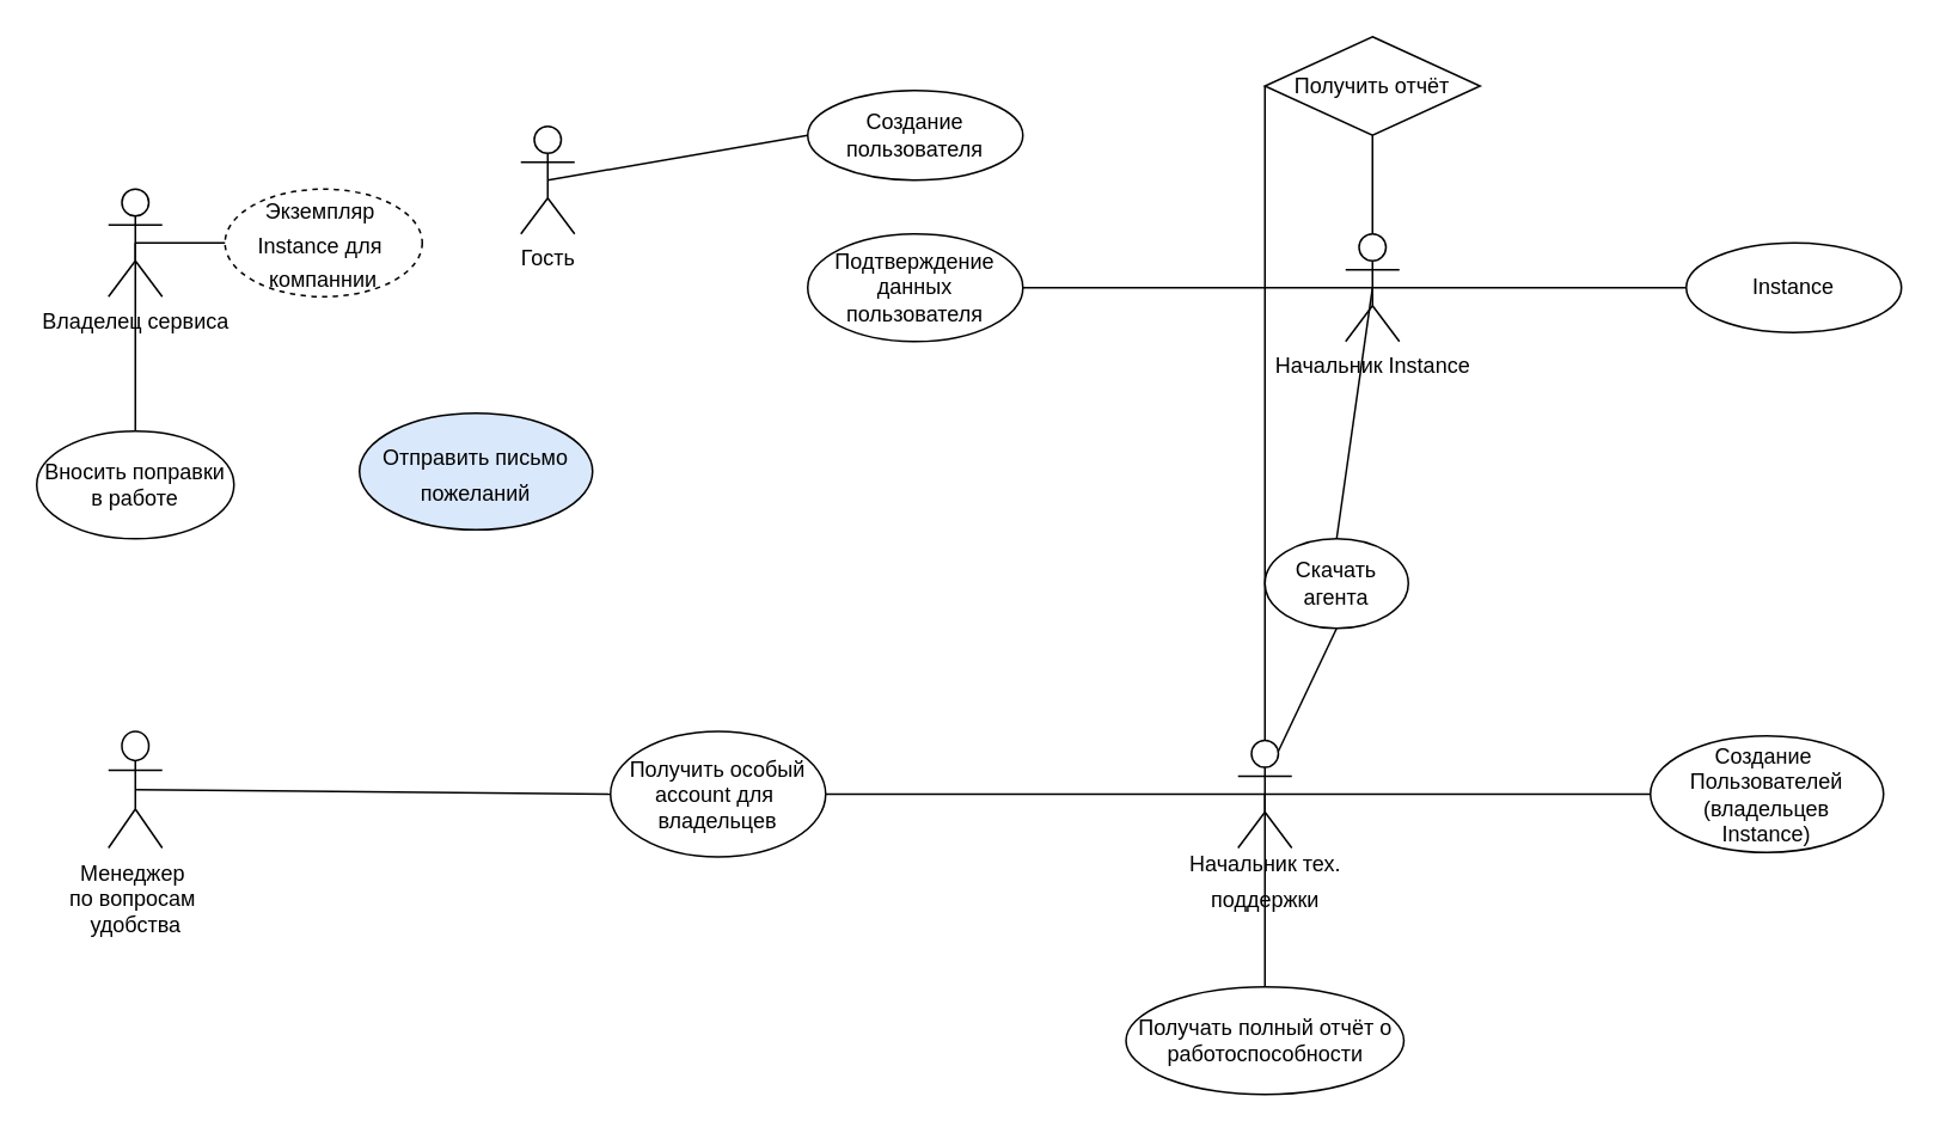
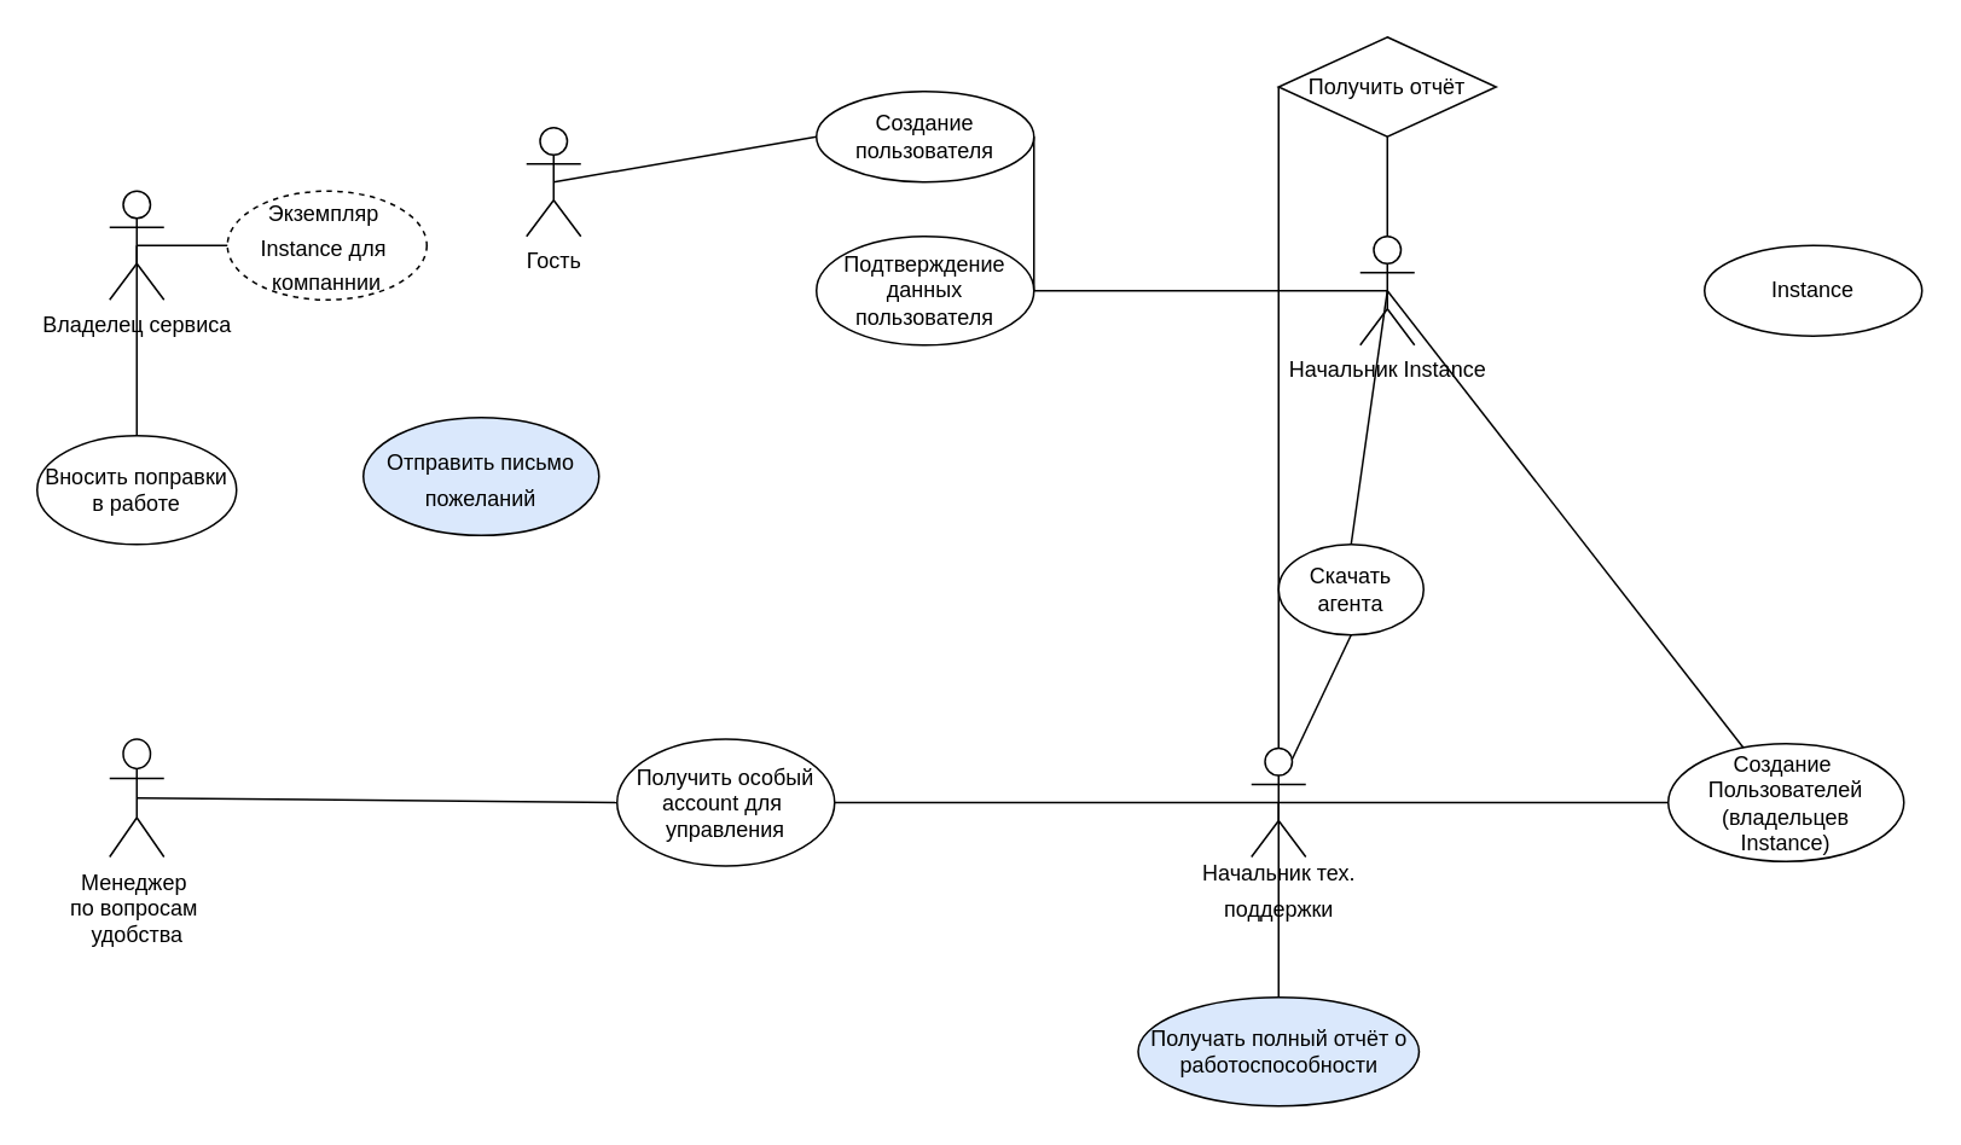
  <mxCell id="0" />
  <mxCell id="1" parent="0" />
  <mxCell id="2" value="Гость&lt;br&gt;" style="shape=umlActor;verticalLabelPosition=bottom;verticalAlign=top;html=1;outlineConnect=0;" parent="1" vertex="1"><mxGeometry x="290" y="70" width="30" height="60" as="geometry" /></mxCell>
  <mxCell id="3" value="Создание пользователя" style="ellipse;whiteSpace=wrap;html=1;" parent="1" vertex="1"><mxGeometry x="450" y="50" width="120" height="50" as="geometry" /></mxCell>
  <mxCell id="4" value="Подтверждение данных пользователя" style="ellipse;whiteSpace=wrap;html=1;" parent="1" vertex="1"><mxGeometry x="450" y="130" width="120" height="60" as="geometry" /></mxCell>
  <mxCell id="5" value="Начальник Instance" style="shape=umlActor;verticalLabelPosition=bottom;verticalAlign=top;html=1;outlineConnect=0;" parent="1" vertex="1"><mxGeometry x="750" y="130" width="30" height="60" as="geometry" /></mxCell>
  <mxCell id="6" value="Скачать агента" style="ellipse;whiteSpace=wrap;html=1;" parent="1" vertex="1"><mxGeometry x="705" y="300" width="80" height="50" as="geometry" /></mxCell>
  <mxCell id="7" value="Получить отчёт" style="rhombus;whiteSpace=wrap;html=1;" parent="1" vertex="1"><mxGeometry x="705" y="20" width="120" height="55" as="geometry" /></mxCell>
  <mxCell id="8" value="&amp;nbsp;" style="shape=umlActor;verticalLabelPosition=bottom;verticalAlign=top;html=1;outlineConnect=0;" parent="1" vertex="1"><mxGeometry x="690" y="412.5" width="30" height="60" as="geometry" /></mxCell>
- <mxCell id="9" value="Получать полный отчёт о работоспособности" style="ellipse;whiteSpace=wrap;html=1;" parent="1" vertex="1"><mxGeometry x="627.5" y="550" width="155" height="60" as="geometry" /></mxCell>
+ <mxCell id="9" value="Получать полный отчёт о работоспособности" style="ellipse;whiteSpace=wrap;html=1;fillColor=#dae8fc;" parent="1" vertex="1"><mxGeometry x="627.5" y="550" width="155" height="60" as="geometry" /></mxCell>
  <mxCell id="10" value="Менеджер&amp;nbsp;&lt;br&gt;по вопросам&amp;nbsp;&lt;br&gt;удобства" style="shape=umlActor;verticalLabelPosition=bottom;verticalAlign=top;html=1;outlineConnect=0;" parent="1" vertex="1"><mxGeometry x="60" y="407.5" width="30" height="65" as="geometry" /></mxCell>
  <mxCell id="11" value="" style="endArrow=none;html=1;rounded=0;exitX=0.5;exitY=0.5;exitDx=0;exitDy=0;exitPerimeter=0;" parent="1" source="5" edge="1"><mxGeometry width="50" height="50" relative="1" as="geometry"><mxPoint x="422.5" y="270" as="sourcePoint" /><mxPoint x="570" y="160" as="targetPoint" /></mxGeometry></mxCell>
  <mxCell id="12" value="Владелец сервиса" style="shape=umlActor;verticalLabelPosition=bottom;verticalAlign=top;html=1;outlineConnect=0;" parent="1" vertex="1"><mxGeometry x="60" y="105" width="30" height="60" as="geometry" /></mxCell>
  <mxCell id="13" value="&lt;span style=&quot;font-size: 12px;&quot;&gt;Отправить письмо пожеланий&lt;/span&gt;" style="ellipse;whiteSpace=wrap;html=1;fontSize=16;fillColor=#dae8fc;" parent="1" vertex="1"><mxGeometry x="200" y="230" width="130" height="65" as="geometry" /></mxCell>
  <mxCell id="14" value="&lt;span style=&quot;font-size: 12px;&quot;&gt;Начальник тех.&lt;br&gt;поддержки&lt;br&gt;&lt;/span&gt;" style="text;html=1;align=center;verticalAlign=middle;resizable=0;points=[];autosize=1;strokeColor=none;fillColor=none;fontSize=16;" parent="1" vertex="1"><mxGeometry x="650" y="465" width="110" height="50" as="geometry" /></mxCell>
  <mxCell id="15" value="Создание&amp;nbsp;&lt;br&gt;Пользователей&lt;br&gt;(владельцев&lt;br&gt;Instance)" style="ellipse;whiteSpace=wrap;html=1;" parent="1" vertex="1"><mxGeometry x="920" y="410" width="130" height="65" as="geometry" /></mxCell>
  <mxCell id="16" value="&lt;span style=&quot;font-size: 12px;&quot;&gt;Экземпляр&amp;nbsp;&lt;br&gt;Instance для&amp;nbsp;&lt;br&gt;компаннии&lt;br&gt;&lt;/span&gt;" style="ellipse;whiteSpace=wrap;html=1;fontSize=16;dashed=1;" parent="1" vertex="1"><mxGeometry x="125" y="105" width="110" height="60" as="geometry" /></mxCell>
- <mxCell id="17" value="Получить особый&lt;br&gt;account для&amp;nbsp;&lt;br&gt;владельцев" style="ellipse;whiteSpace=wrap;html=1;" parent="1" vertex="1"><mxGeometry x="340" y="407.5" width="120" height="70" as="geometry" /></mxCell>
+ <mxCell id="17" value="Получить особый&lt;br&gt;account для&amp;nbsp;&lt;br&gt;управления" style="ellipse;whiteSpace=wrap;html=1;" parent="1" vertex="1"><mxGeometry x="340" y="407.5" width="120" height="70" as="geometry" /></mxCell>
  <mxCell id="18" value="Instance" style="ellipse;whiteSpace=wrap;html=1;" parent="1" vertex="1"><mxGeometry x="940" y="135" width="120" height="50" as="geometry" /></mxCell>
  <mxCell id="19" value="Вносить поправки&lt;br&gt;в работе" style="ellipse;whiteSpace=wrap;html=1;" parent="1" vertex="1"><mxGeometry y="240" width="110" height="60" as="geometry" x="20" /></mxCell>
  <mxCell id="20" value="" style="endArrow=none;html=1;rounded=0;exitX=0.5;exitY=0.5;exitDx=0;exitDy=0;exitPerimeter=0;entryX=0;entryY=0.5;entryDx=0;entryDy=0;" edge="1" parent="1" source="12" target="16"><mxGeometry width="50" height="50" relative="1" as="geometry"><mxPoint x="460" y="300" as="sourcePoint" /><mxPoint x="510" y="250" as="targetPoint" /></mxGeometry></mxCell>
  <mxCell id="21" value="" style="endArrow=none;html=1;rounded=0;exitX=0.5;exitY=0.5;exitDx=0;exitDy=0;exitPerimeter=0;entryX=0;entryY=0.5;entryDx=0;entryDy=0;" edge="1" parent="1" source="2" target="3"><mxGeometry width="50" height="50" relative="1" as="geometry"><mxPoint x="460" y="300" as="sourcePoint" /><mxPoint x="510" y="250" as="targetPoint" /></mxGeometry></mxCell>
+ <mxCell id="22" value="" style="endArrow=none;html=1;rounded=0;exitX=1;exitY=0.5;exitDx=0;exitDy=0;entryX=1;entryY=0.5;entryDx=0;entryDy=0;" edge="1" parent="1" source="3" target="4"><mxGeometry width="50" height="50" relative="1" as="geometry"><mxPoint x="460" y="300" as="sourcePoint" /><mxPoint x="510" y="250" as="targetPoint" /></mxGeometry></mxCell>
  <mxCell id="23" value="" style="endArrow=none;html=1;rounded=0;exitX=0.5;exitY=0;exitDx=0;exitDy=0;exitPerimeter=0;entryX=0;entryY=0.5;entryDx=0;entryDy=0;" edge="1" parent="1" source="8" target="7"><mxGeometry width="50" height="50" relative="1" as="geometry"><mxPoint x="710" y="410" as="sourcePoint" /><mxPoint x="510" y="250" as="targetPoint" /></mxGeometry></mxCell>
  <mxCell id="24" value="" style="endArrow=none;html=1;rounded=0;entryX=0.5;entryY=1;entryDx=0;entryDy=0;exitX=0.75;exitY=0.1;exitDx=0;exitDy=0;exitPerimeter=0;" edge="1" parent="1" source="8" target="6"><mxGeometry width="50" height="50" relative="1" as="geometry"><mxPoint x="765" y="420" as="sourcePoint" /><mxPoint x="510" y="250" as="targetPoint" /></mxGeometry></mxCell>
  <mxCell id="25" value="" style="endArrow=none;html=1;rounded=0;entryX=0.5;entryY=1;entryDx=0;entryDy=0;exitX=0.5;exitY=0;exitDx=0;exitDy=0;exitPerimeter=0;" edge="1" parent="1" source="5" target="7"><mxGeometry width="50" height="50" relative="1" as="geometry"><mxPoint x="460" y="300" as="sourcePoint" /><mxPoint x="510" y="250" as="targetPoint" /></mxGeometry></mxCell>
- <mxCell id="26" value="" style="endArrow=none;html=1;rounded=0;entryX=0;entryY=0.5;entryDx=0;entryDy=0;exitX=0.5;exitY=0.5;exitDx=0;exitDy=0;exitPerimeter=0;" edge="1" parent="1" source="5" target="18"><mxGeometry width="50" height="50" relative="1" as="geometry"><mxPoint x="480" y="300" as="sourcePoint" /><mxPoint x="530" y="250" as="targetPoint" /></mxGeometry></mxCell>
+ <mxCell id="26" value="" style="endArrow=none;html=1;rounded=0;exitX=0.5;exitY=0.5;exitDx=0;exitDy=0;exitPerimeter=0;" edge="1" parent="1" source="5" target="15"><mxGeometry width="50" height="50" relative="1" as="geometry"><mxPoint x="480" y="300" as="sourcePoint" /><mxPoint x="530" y="250" as="targetPoint" /></mxGeometry></mxCell>
  <mxCell id="27" value="" style="endArrow=none;html=1;rounded=0;entryX=0.5;entryY=0.5;entryDx=0;entryDy=0;entryPerimeter=0;exitX=0.5;exitY=0;exitDx=0;exitDy=0;" edge="1" parent="1" source="6" target="5"><mxGeometry width="50" height="50" relative="1" as="geometry"><mxPoint x="480" y="300" as="sourcePoint" /><mxPoint x="530" y="250" as="targetPoint" /></mxGeometry></mxCell>
  <mxCell id="28" value="" style="endArrow=none;html=1;rounded=0;entryX=0.5;entryY=0.5;entryDx=0;entryDy=0;entryPerimeter=0;exitX=0.5;exitY=0;exitDx=0;exitDy=0;" edge="1" parent="1" source="19" target="12"><mxGeometry width="50" height="50" relative="1" as="geometry"><mxPoint x="480" y="300" as="sourcePoint" /><mxPoint x="530" y="250" as="targetPoint" /></mxGeometry></mxCell>
  <mxCell id="29" value="" style="endArrow=none;html=1;rounded=0;exitX=0.5;exitY=0.5;exitDx=0;exitDy=0;exitPerimeter=0;entryX=0;entryY=0.5;entryDx=0;entryDy=0;" edge="1" parent="1" source="10" target="17"><mxGeometry width="50" height="50" relative="1" as="geometry"><mxPoint x="480" y="300" as="sourcePoint" /><mxPoint x="530" y="250" as="targetPoint" /></mxGeometry></mxCell>
  <mxCell id="30" value="" style="endArrow=none;html=1;rounded=0;exitX=1;exitY=0.5;exitDx=0;exitDy=0;entryX=0.5;entryY=0.5;entryDx=0;entryDy=0;entryPerimeter=0;" edge="1" parent="1" source="17" target="8"><mxGeometry width="50" height="50" relative="1" as="geometry"><mxPoint x="480" y="300" as="sourcePoint" /><mxPoint x="530" y="250" as="targetPoint" /></mxGeometry></mxCell>
  <mxCell id="31" value="" style="endArrow=none;html=1;rounded=0;entryX=0;entryY=0.5;entryDx=0;entryDy=0;exitX=0.5;exitY=0.5;exitDx=0;exitDy=0;exitPerimeter=0;" edge="1" parent="1" source="8" target="15"><mxGeometry width="50" height="50" relative="1" as="geometry"><mxPoint x="600" y="360" as="sourcePoint" /><mxPoint x="650" y="310" as="targetPoint" /></mxGeometry></mxCell>
  <mxCell id="32" value="" style="endArrow=none;html=1;rounded=0;exitX=0.5;exitY=0;exitDx=0;exitDy=0;entryX=0.5;entryY=0.5;entryDx=0;entryDy=0;entryPerimeter=0;" edge="1" parent="1" source="9" target="8"><mxGeometry width="50" height="50" relative="1" as="geometry"><mxPoint x="600" y="360" as="sourcePoint" /><mxPoint x="650" y="310" as="targetPoint" /></mxGeometry></mxCell>
